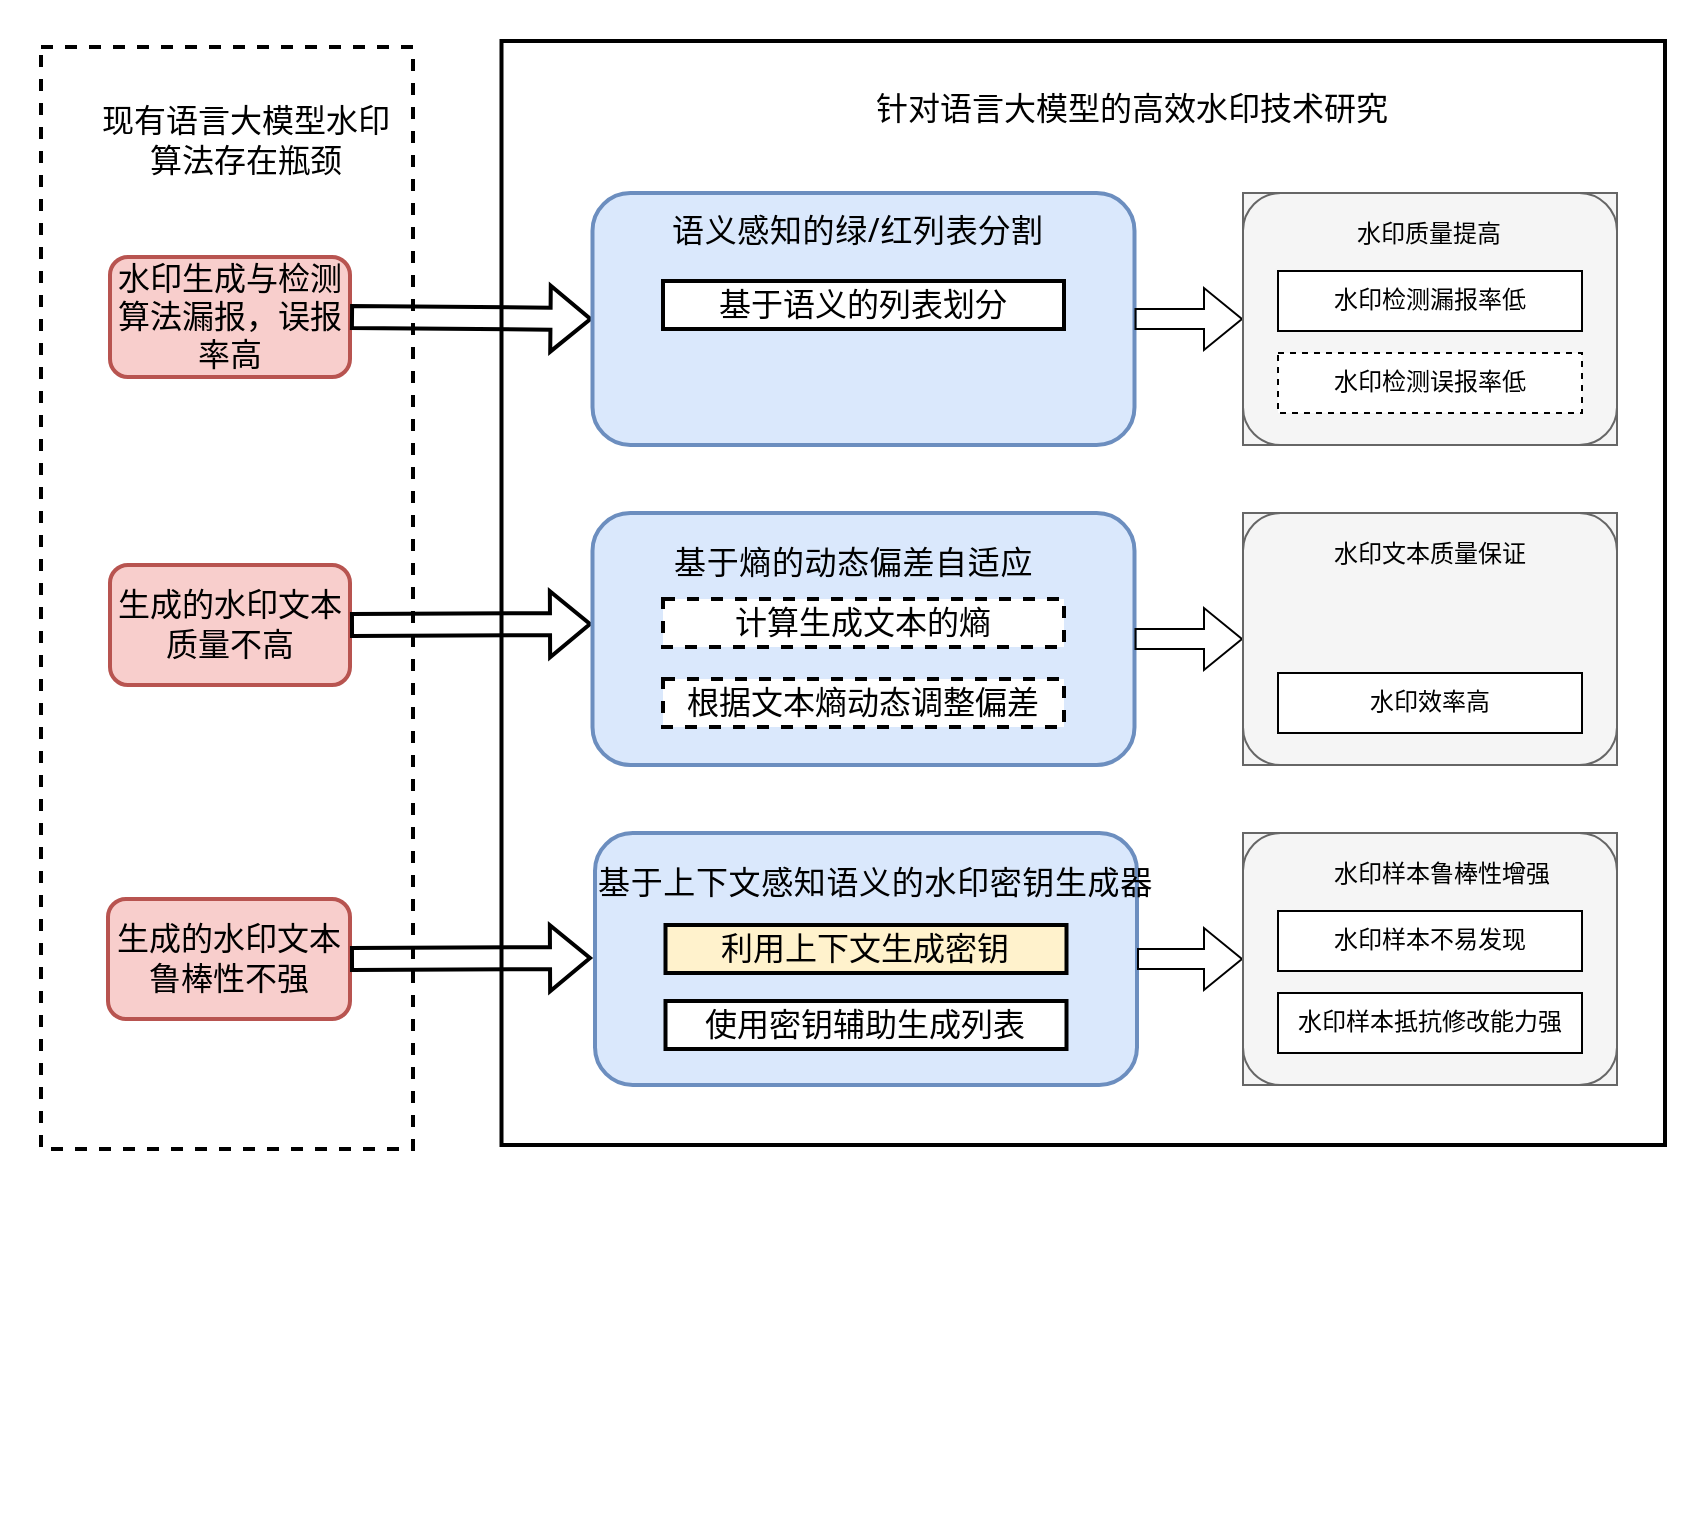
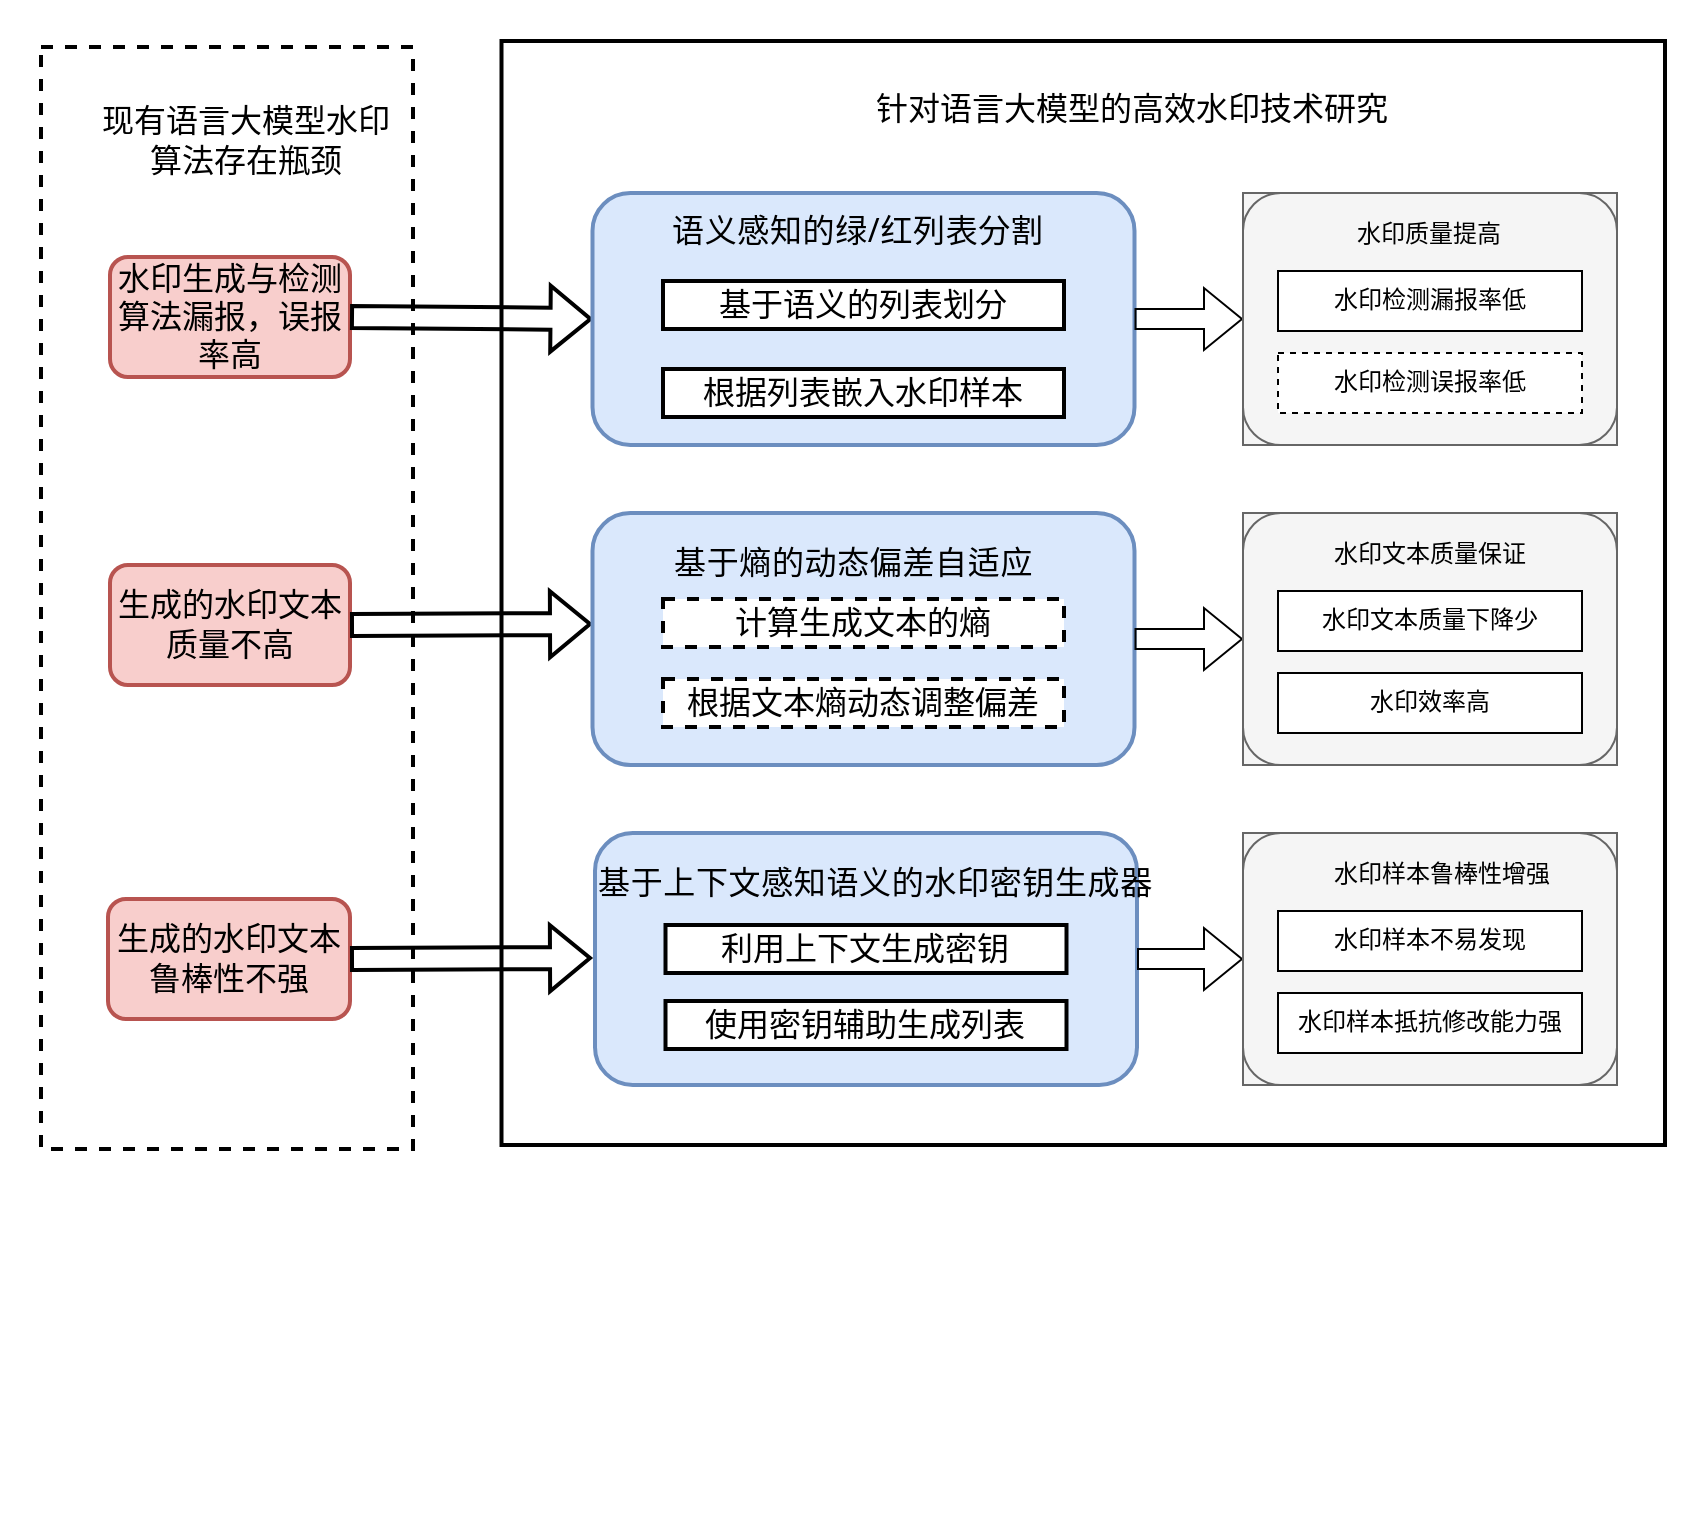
  <mxCell id="0" />
  <mxCell id="1" parent="0" />
  <mxCell id="2" value="" style="rounded=0;whiteSpace=wrap;html=1;fillColor=none;fontSize=16;strokeWidth=2;fontFamily=Times New Roman;" parent="1" vertex="1"><mxGeometry x="250.25" y="20" width="581.75" height="552" as="geometry" /></mxCell>
  <mxCell id="3" value="" style="rounded=0;whiteSpace=wrap;html=1;fillColor=none;dashed=1;fontSize=16;strokeWidth=2;fontFamily=Times New Roman;" parent="1" vertex="1"><mxGeometry x="20" y="23" width="186" height="551" as="geometry" /></mxCell>
  <mxCell id="4" value="现有语言大模型水印算法存在瓶颈" style="text;html=1;align=center;verticalAlign=middle;whiteSpace=wrap;rounded=0;fontSize=16;strokeWidth=2;fontFamily=Times New Roman;" parent="1" vertex="1"><mxGeometry x="47" y="55" width="152" height="30" as="geometry" /></mxCell>
  <mxCell id="5" value="水印生成与检测算法漏报，误报率高" style="rounded=1;whiteSpace=wrap;html=1;fontSize=16;strokeWidth=2;fillColor=#f8cecc;strokeColor=#b85450;fontFamily=Times New Roman;" parent="1" vertex="1"><mxGeometry x="54.5" y="128" width="120" height="60" as="geometry" /></mxCell>
  <mxCell id="6" value="&lt;div style=&quot;font-size: 16px;&quot;&gt;&lt;span style=&quot;background-color: initial; font-size: 16px;&quot;&gt;生成的水印文本质量不高&lt;/span&gt;&lt;/div&gt;" style="rounded=1;whiteSpace=wrap;html=1;fontSize=16;align=center;strokeWidth=2;fillColor=#f8cecc;strokeColor=#b85450;fontFamily=Times New Roman;" parent="1" vertex="1"><mxGeometry x="54.5" y="282" width="120" height="60" as="geometry" /></mxCell>
  <mxCell id="7" value="生成的水印文本鲁棒性不强" style="rounded=1;whiteSpace=wrap;html=1;fontSize=16;strokeWidth=2;fillColor=#f8cecc;strokeColor=#b85450;fontFamily=Times New Roman;" parent="1" vertex="1"><mxGeometry x="53.5" y="449" width="121" height="60" as="geometry" /></mxCell>
  <mxCell id="8" value="&lt;p style=&quot;margin-left: 24pt; text-indent: 0cm; line-height: 150%; font-size: 16px;&quot; class=&quot;MsoListParagraph&quot;&gt;&lt;span style=&quot;font-size: 16px; line-height: 150%;&quot;&gt;针对语言大模型的高效水印技术研究&lt;span lang=&quot;EN-US&quot; style=&quot;font-size: 16px;&quot;&gt;&lt;/span&gt;&lt;/span&gt;&lt;/p&gt;" style="text;whiteSpace=wrap;html=1;fontSize=16;strokeWidth=2;fontFamily=Times New Roman;" parent="1" vertex="1"><mxGeometry x="404" y="20" width="324" height="56" as="geometry" /></mxCell>
  <mxCell id="9" value="" style="shape=flexArrow;endArrow=classic;html=1;rounded=0;entryX=0;entryY=0.5;entryDx=0;entryDy=0;exitX=1;exitY=0.5;exitDx=0;exitDy=0;strokeWidth=2;fontFamily=Times New Roman;fontSize=16;" parent="1" source="5" target="16" edge="1"><mxGeometry width="50" height="50" relative="1" as="geometry"><mxPoint x="142" y="175" as="sourcePoint" /><mxPoint x="192" y="125" as="targetPoint" /></mxGeometry></mxCell>
  <mxCell id="10" value="" style="shape=flexArrow;endArrow=classic;html=1;rounded=0;entryX=0;entryY=0.5;entryDx=0;entryDy=0;exitX=1;exitY=0.5;exitDx=0;exitDy=0;strokeWidth=2;fontFamily=Times New Roman;fontSize=16;" parent="1" source="6" edge="1"><mxGeometry width="50" height="50" relative="1" as="geometry"><mxPoint x="114.5" y="311.5" as="sourcePoint" /><mxPoint x="295.5" y="311.5" as="targetPoint" /></mxGeometry></mxCell>
  <mxCell id="11" value="" style="shape=flexArrow;endArrow=classic;html=1;rounded=0;entryX=0;entryY=0.5;entryDx=0;entryDy=0;exitX=1;exitY=0.5;exitDx=0;exitDy=0;strokeWidth=2;fontFamily=Times New Roman;fontSize=16;" parent="1" source="7" edge="1"><mxGeometry width="50" height="50" relative="1" as="geometry"><mxPoint x="114.5" y="478.5" as="sourcePoint" /><mxPoint x="295.5" y="478.5" as="targetPoint" /></mxGeometry></mxCell>
  <mxCell id="12" value="" style="group;fillColor=#f5f5f5;strokeColor=#666666;fontColor=#333333;container=0;" parent="1" vertex="1" connectable="0"><mxGeometry x="621" y="96" width="187" height="126" as="geometry" /></mxCell>
  <mxCell id="13" value="" style="group;fillColor=#f5f5f5;strokeColor=#666666;fontColor=#333333;container=0;" parent="1" vertex="1" connectable="0"><mxGeometry x="621" y="256" width="187" height="126" as="geometry" /></mxCell>
  <mxCell id="14" value="" style="group;fillColor=#f5f5f5;strokeColor=#666666;fontColor=#333333;container=0;" parent="1" vertex="1" connectable="0"><mxGeometry x="621" y="416" width="187" height="126" as="geometry" /></mxCell>
  <mxCell id="15" value="" style="group" parent="1" vertex="1" connectable="0"><mxGeometry x="295.75" y="94" width="335.25" height="647" as="geometry" /></mxCell>
  <mxCell id="16" value="" style="rounded=1;whiteSpace=wrap;html=1;fontSize=16;fillColor=#dae8fc;strokeColor=#6c8ebf;strokeWidth=2;fontFamily=Times New Roman;" parent="15" vertex="1"><mxGeometry y="2" width="271" height="126" as="geometry" /></mxCell>
  <mxCell id="17" value="基于语义的列表划分" style="rounded=0;whiteSpace=wrap;html=1;fontSize=16;strokeWidth=2;fontFamily=Times New Roman;" parent="15" vertex="1"><mxGeometry x="35.25" y="46" width="200.5" height="24" as="geometry" /></mxCell>
+ <mxCell id="18" value="根据列表嵌入水印样本" style="rounded=0;whiteSpace=wrap;html=1;fontSize=16;strokeWidth=2;fontFamily=Times New Roman;" parent="15" vertex="1"><mxGeometry x="35.25" y="90" width="200.5" height="24" as="geometry" /></mxCell>
  <mxCell id="19" value="&lt;span style=&quot;color: rgb(0, 0, 0); font-family: system-ui, -apple-system, &amp;quot;Segoe UI&amp;quot;, Roboto, Helvetica, Arial, sans-serif, &amp;quot;Apple Color Emoji&amp;quot;, &amp;quot;Segoe UI Emoji&amp;quot;; font-size: medium; font-style: normal; font-variant-ligatures: normal; font-variant-caps: normal; font-weight: 400; letter-spacing: 0.32px; orphans: 2; text-align: start; text-indent: 0px; text-transform: none; widows: 2; word-spacing: 0px; -webkit-text-stroke-width: 0px; white-space: pre-wrap; text-decoration-thickness: initial; text-decoration-style: initial; text-decoration-color: initial; float: none; display: inline !important;&quot;&gt;语义感知的绿/红列表分割&lt;/span&gt;" style="text;whiteSpace=wrap;html=1;labelBackgroundColor=none;" vertex="1" parent="15"><mxGeometry x="38.25" y="5.0" width="215" height="41" as="geometry" /></mxCell>
  <mxCell id="20" value="" style="group;labelBackgroundColor=none;" parent="1" vertex="1" connectable="0"><mxGeometry x="295.75" y="256" width="271" height="126" as="geometry" /></mxCell>
  <mxCell id="21" value="" style="rounded=1;whiteSpace=wrap;html=1;fontSize=16;fillColor=#dae8fc;strokeColor=#6c8ebf;strokeWidth=2;fontFamily=Times New Roman;" parent="20" vertex="1"><mxGeometry width="271" height="126" as="geometry" /></mxCell>
  <mxCell id="22" value="&lt;span style=&quot;font-family: system-ui, -apple-system, &amp;quot;Segoe UI&amp;quot;, Roboto, Helvetica, Arial, sans-serif, &amp;quot;Apple Color Emoji&amp;quot;, &amp;quot;Segoe UI Emoji&amp;quot;; font-size: medium; letter-spacing: 0.32px; white-space-collapse: preserve;&quot;&gt;基于熵的动态偏差自适应&lt;/span&gt;" style="text;whiteSpace=wrap;html=1;fontSize=16;strokeWidth=2;labelBackgroundColor=none;fontFamily=Times New Roman;" parent="20" vertex="1"><mxGeometry x="39.13" y="9" width="192.75" height="34" as="geometry" /></mxCell>
  <mxCell id="23" value="计算生成文本的熵" style="rounded=0;whiteSpace=wrap;html=1;fontSize=16;strokeWidth=2;fontFamily=Times New Roman;dashed=1;" parent="20" vertex="1"><mxGeometry x="35.25" y="43" width="200.5" height="24" as="geometry" /></mxCell>
  <mxCell id="24" value="根据文本熵动态调整偏差" style="rounded=0;whiteSpace=wrap;html=1;fontSize=16;strokeWidth=2;fontFamily=Times New Roman;dashed=1;" parent="20" vertex="1"><mxGeometry x="35.25" y="83" width="200.5" height="24" as="geometry" /></mxCell>
  <mxCell id="25" value="" style="group" parent="1" vertex="1" connectable="0"><mxGeometry x="297" y="416" width="355" height="126" as="geometry" /></mxCell>
  <mxCell id="26" value="" style="rounded=1;whiteSpace=wrap;html=1;fontSize=16;fillColor=#dae8fc;strokeColor=#6c8ebf;strokeWidth=2;fontFamily=Times New Roman;" parent="25" vertex="1"><mxGeometry width="271" height="126" as="geometry" /></mxCell>
  <mxCell id="27" value="&lt;span style=&quot;font-family: system-ui, -apple-system, &amp;quot;Segoe UI&amp;quot;, Roboto, Helvetica, Arial, sans-serif, &amp;quot;Apple Color Emoji&amp;quot;, &amp;quot;Segoe UI Emoji&amp;quot;; font-size: medium; letter-spacing: 0.32px; white-space-collapse: preserve;&quot;&gt;基于上下文感知语义的水印密钥生成器&lt;/span&gt;" style="text;whiteSpace=wrap;html=1;fontSize=16;strokeWidth=2;fontColor=default;labelBackgroundColor=none;fontFamily=Times New Roman;" parent="25" vertex="1"><mxGeometry y="9" width="286" height="34" as="geometry" /></mxCell>
- <mxCell id="28" value="利用上下文生成密钥" style="rounded=0;whiteSpace=wrap;html=1;fontSize=16;strokeWidth=2;fontFamily=Times New Roman;fillColor=#fff2cc;" parent="25" vertex="1"><mxGeometry x="35.25" y="46" width="200.5" height="24" as="geometry" /></mxCell>
+ <mxCell id="28" value="利用上下文生成密钥" style="rounded=0;whiteSpace=wrap;html=1;fontSize=16;strokeWidth=2;fontFamily=Times New Roman;" parent="25" vertex="1"><mxGeometry x="35.25" y="46" width="200.5" height="24" as="geometry" /></mxCell>
  <mxCell id="29" value="使用密钥辅助生成列表" style="rounded=0;whiteSpace=wrap;html=1;fontSize=16;strokeWidth=2;fontFamily=Times New Roman;" parent="25" vertex="1"><mxGeometry x="35.25" y="84" width="200.5" height="24" as="geometry" /></mxCell>
  <mxCell id="30" style="edgeStyle=orthogonalEdgeStyle;rounded=0;orthogonalLoop=1;jettySize=auto;html=1;exitX=1;exitY=0.5;exitDx=0;exitDy=0;entryX=0;entryY=0.5;entryDx=0;entryDy=0;shape=flexArrow;" parent="1" source="16" target="33" edge="1"><mxGeometry relative="1" as="geometry" /></mxCell>
  <mxCell id="31" style="edgeStyle=orthogonalEdgeStyle;rounded=0;orthogonalLoop=1;jettySize=auto;html=1;exitX=1;exitY=0.5;exitDx=0;exitDy=0;shape=flexArrow;" parent="1" source="21" target="37" edge="1"><mxGeometry relative="1" as="geometry" /></mxCell>
  <mxCell id="32" style="edgeStyle=orthogonalEdgeStyle;rounded=0;orthogonalLoop=1;jettySize=auto;html=1;exitX=1;exitY=0.5;exitDx=0;exitDy=0;entryX=0;entryY=0.5;entryDx=0;entryDy=0;shape=flexArrow;" parent="1" source="26" target="41" edge="1"><mxGeometry relative="1" as="geometry" /></mxCell>
  <mxCell id="33" value="" style="rounded=1;whiteSpace=wrap;html=1;fillColor=#f5f5f5;fontColor=#333333;strokeColor=#666666;" parent="1" vertex="1"><mxGeometry x="621" y="96" width="187" height="126" as="geometry" /></mxCell>
  <mxCell id="34" value="水印质量提高" style="text;html=1;align=center;verticalAlign=middle;whiteSpace=wrap;rounded=0;" parent="1" vertex="1"><mxGeometry x="671" y="102" width="87" height="30" as="geometry" /></mxCell>
  <mxCell id="35" value="水印检测漏报率低" style="rounded=0;whiteSpace=wrap;html=1;" parent="1" vertex="1"><mxGeometry x="638.5" y="135" width="152" height="30" as="geometry" /></mxCell>
  <mxCell id="36" value="水印检测误报率低" style="rounded=0;whiteSpace=wrap;html=1;dashed=1;" parent="1" vertex="1"><mxGeometry x="638.5" y="176" width="152" height="30" as="geometry" /></mxCell>
  <mxCell id="37" value="" style="rounded=1;whiteSpace=wrap;html=1;fillColor=#f5f5f5;fontColor=#333333;strokeColor=#666666;" parent="1" vertex="1"><mxGeometry x="621" y="256" width="187" height="126" as="geometry" /></mxCell>
  <mxCell id="38" value="水印文本质量保证" style="text;html=1;align=center;verticalAlign=middle;whiteSpace=wrap;rounded=0;" parent="1" vertex="1"><mxGeometry x="664.5" y="262" width="100" height="30" as="geometry" /></mxCell>
+ <mxCell id="39" value="水印文本质量下降少" style="rounded=0;whiteSpace=wrap;html=1;" parent="1" vertex="1"><mxGeometry x="638.5" y="295" width="152" height="30" as="geometry" /></mxCell>
  <mxCell id="40" value="水印效率高" style="rounded=0;whiteSpace=wrap;html=1;" parent="1" vertex="1"><mxGeometry x="638.5" y="336" width="152" height="30" as="geometry" /></mxCell>
  <mxCell id="41" value="" style="rounded=1;whiteSpace=wrap;html=1;fillColor=#f5f5f5;fontColor=#333333;strokeColor=#666666;" parent="1" vertex="1"><mxGeometry x="621" y="416" width="187" height="126" as="geometry" /></mxCell>
  <mxCell id="42" value="水印样本鲁棒性增强" style="text;html=1;align=center;verticalAlign=middle;whiteSpace=wrap;rounded=0;" parent="1" vertex="1"><mxGeometry x="664.5" y="422" width="111.5" height="30" as="geometry" /></mxCell>
  <mxCell id="43" value="水印样本不易发现" style="rounded=0;whiteSpace=wrap;html=1;" parent="1" vertex="1"><mxGeometry x="638.5" y="455" width="152" height="30" as="geometry" /></mxCell>
  <mxCell id="44" value="水印样本抵抗修改能力强" style="rounded=0;whiteSpace=wrap;html=1;" parent="1" vertex="1"><mxGeometry x="638.5" y="496" width="152" height="30" as="geometry" /></mxCell>
